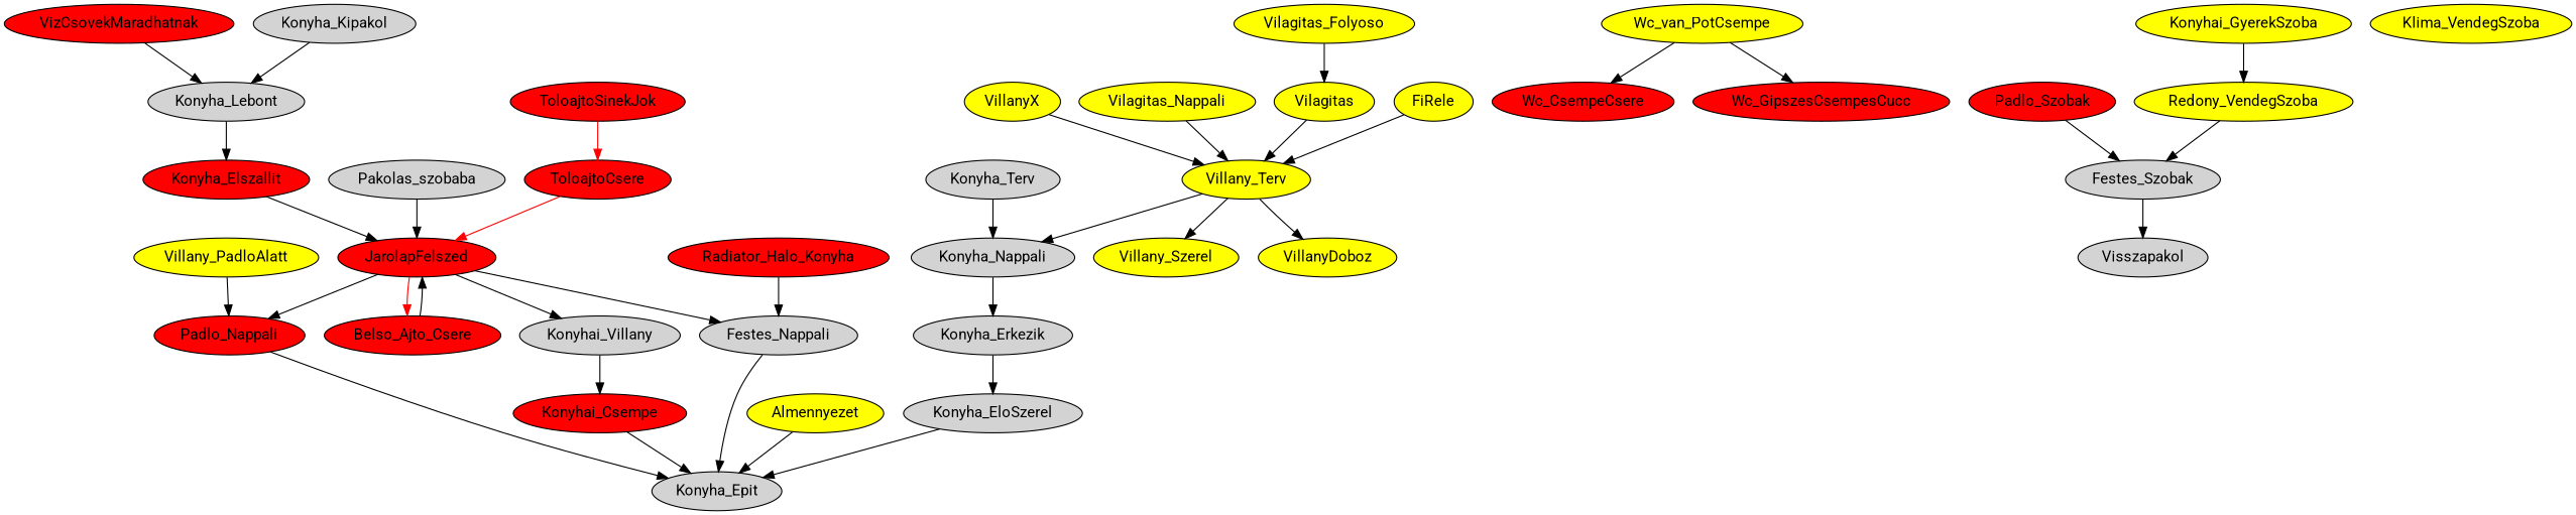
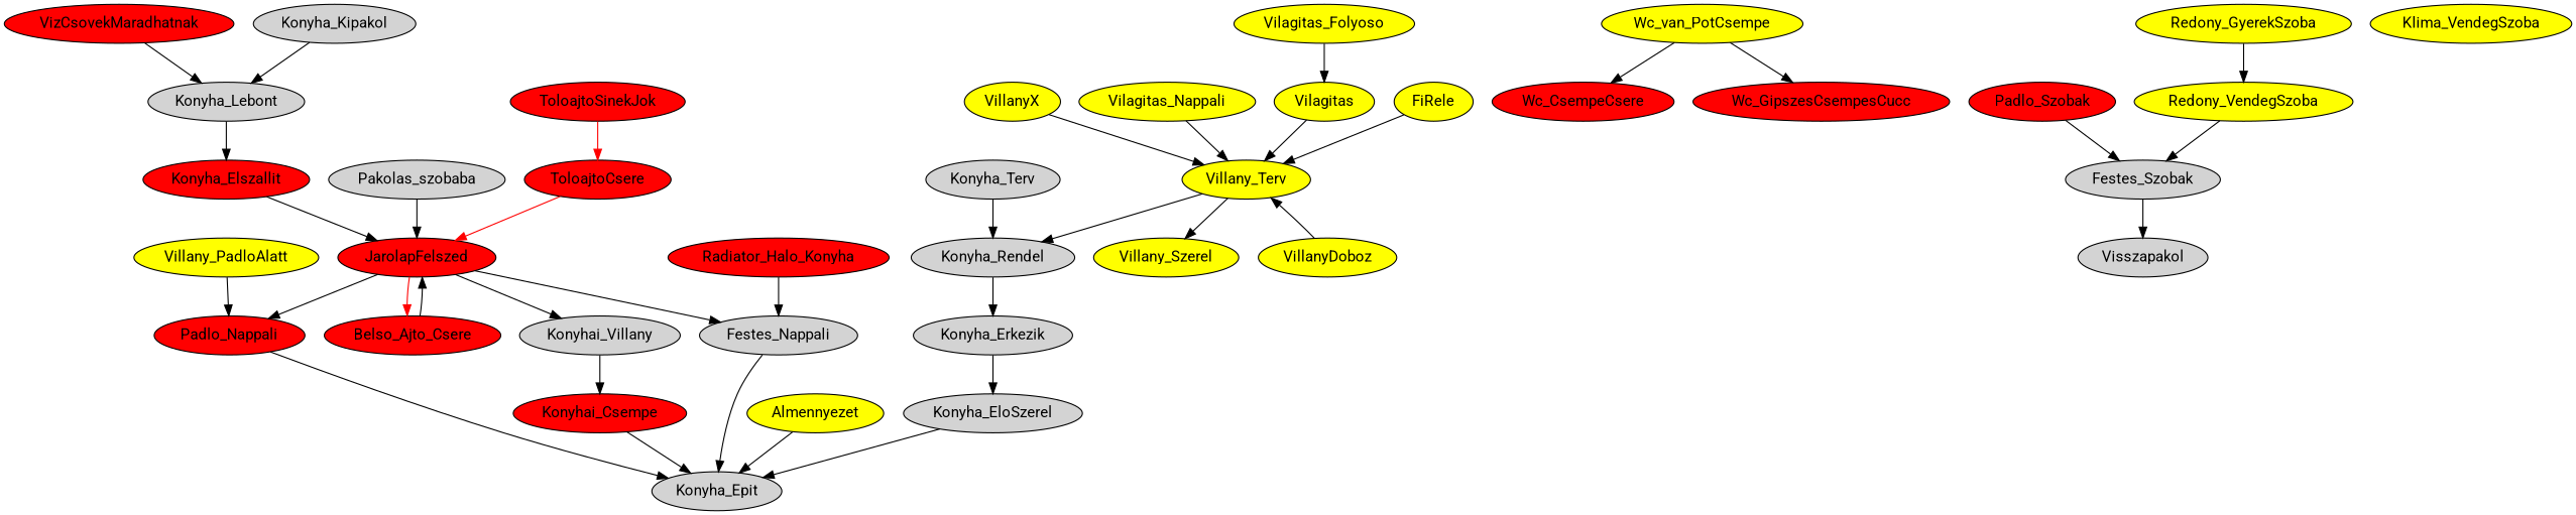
  digraph {
    fontname=Roboto
    node [fillcolor=yellow fontname=Roboto style=filled]
    edge [fontname=Roboto]
    Villany_Terv
-   Konyha_Rendel [label=Konyha_Nappali fillcolor=""]
+   Konyha_Rendel [fillcolor=""]
    Villany_Szerel
    Konyha_Erkezik [fillcolor=""]
    Konyha_EloSzerel [fillcolor=""]
    Konyha_Epit [fillcolor=""]
    Konyha_Terv [fillcolor=""]
    JarolapFelszed [fillcolor=red]
    Belso_Ajto_Csere [fillcolor=red]
    Festes_Nappali [fillcolor=""]
    Konyhai_Villany [fillcolor=""]
    Padlo_Nappali [fillcolor=red]
    Konyhai_Csempe [fillcolor=red]
    VizCsovekMaradhatnak [fillcolor=red]
    Konyha_Lebont [fillcolor=""]
    Konyha_Elszallit [fillcolor=red]
    Konyha_Kipakol [fillcolor=""]
    Pakolas_szobaba [fillcolor=""]
    ToloajtoSinekJok [fillcolor=red]
    ToloajtoCsere [fillcolor=red]
    Radiator_Halo_Konyha [fillcolor=red]
    Wc_van_PotCsempe
    Wc_CsempeCsere [fillcolor=red]
    Wc_GipszesCsempesCucc [fillcolor=red]
    Almennyezet
    Padlo_Szobak [fillcolor=red]
    Festes_Szobak [fillcolor=""]
    Visszapakol [fillcolor=""]
    Villany_PadloAlatt
    Klima_VendegSzoba
-   Redony_GyerekSzoba [label=Konyhai_GyerekSzoba]
+   Redony_GyerekSzoba
    Redony_VendegSzoba
    VillanyX
    Vilagitas_Nappali
    Vilagitas
    Vilagitas_Folyoso
    FiRele
    VillanyDoboz
    Villany_Terv -> Konyha_Rendel
    Villany_Terv -> Villany_Szerel
    Konyha_Rendel -> Konyha_Erkezik
    Konyha_Erkezik -> Konyha_EloSzerel
    Konyha_EloSzerel -> Konyha_Epit
    Konyha_Terv -> Konyha_Rendel
    JarolapFelszed -> Belso_Ajto_Csere [color=red]
    JarolapFelszed -> Festes_Nappali
    JarolapFelszed -> Konyhai_Villany
    JarolapFelszed -> Padlo_Nappali
    Belso_Ajto_Csere -> JarolapFelszed
    Festes_Nappali -> Konyha_Epit
    Konyhai_Villany -> Konyhai_Csempe
    Padlo_Nappali -> Konyha_Epit
    Konyhai_Csempe -> Konyha_Epit
    VizCsovekMaradhatnak -> Konyha_Lebont
    Konyha_Lebont -> Konyha_Elszallit
    Konyha_Elszallit -> JarolapFelszed
    Konyha_Kipakol -> Konyha_Lebont
    Pakolas_szobaba -> JarolapFelszed
    ToloajtoSinekJok -> ToloajtoCsere [color=red]
    ToloajtoCsere -> JarolapFelszed [color=red]
    Radiator_Halo_Konyha -> Festes_Nappali
    Wc_van_PotCsempe -> Wc_CsempeCsere
    Wc_van_PotCsempe -> Wc_GipszesCsempesCucc
    Almennyezet -> Konyha_Epit
    Padlo_Szobak -> Festes_Szobak
    Festes_Szobak -> Visszapakol
    Villany_PadloAlatt -> Padlo_Nappali
    Redony_GyerekSzoba -> Redony_VendegSzoba
    Redony_VendegSzoba -> Festes_Szobak
    VillanyX -> Villany_Terv
    Vilagitas_Nappali -> Villany_Terv
    Vilagitas -> Villany_Terv
    Vilagitas_Folyoso -> Vilagitas
    FiRele -> Villany_Terv
-   Villany_Terv -> VillanyDoboz
+   VillanyDoboz -> Villany_Terv
  }
